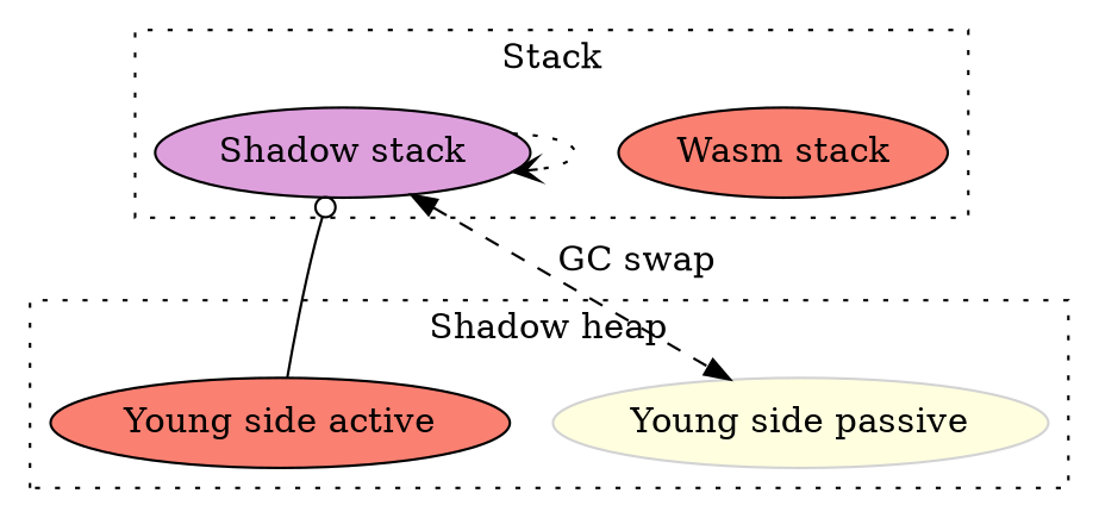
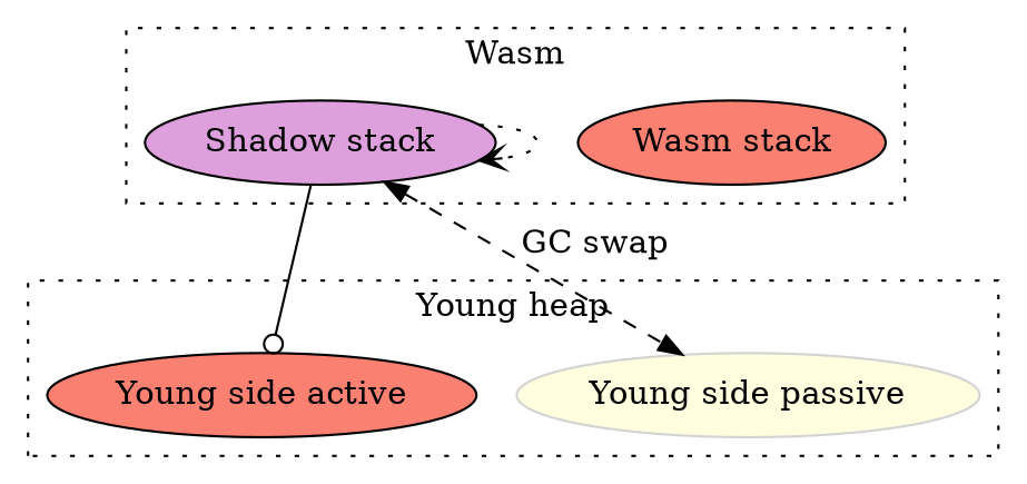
  digraph {
    node [fillcolor=salmon style=filled]
    n1 [label="Young side active"]
    n2 [color=lightgray fillcolor=lightyellow label="Young side passive"]
    n3 [label="Wasm stack"]
    n4 [fillcolor=plum label="Shadow stack"]
    subgraph cluster_1 {
-     label="Shadow heap"
+     label="Young heap"
      style=dotted
      n1
      n2
    }
    subgraph cluster_2 {
-     label=Stack
+     label=Wasm
      style=dotted
      n3
      n4
    }
-   n1 -> n4 [arrowhead=odot style=solid]
+   n4 -> n1 [arrowhead=odot style=solid]
    n4 -> n2 [dir=both label="GC swap" style=dashed]
    n4 -> n4 [arrowhead=vee style=dotted]
  }
